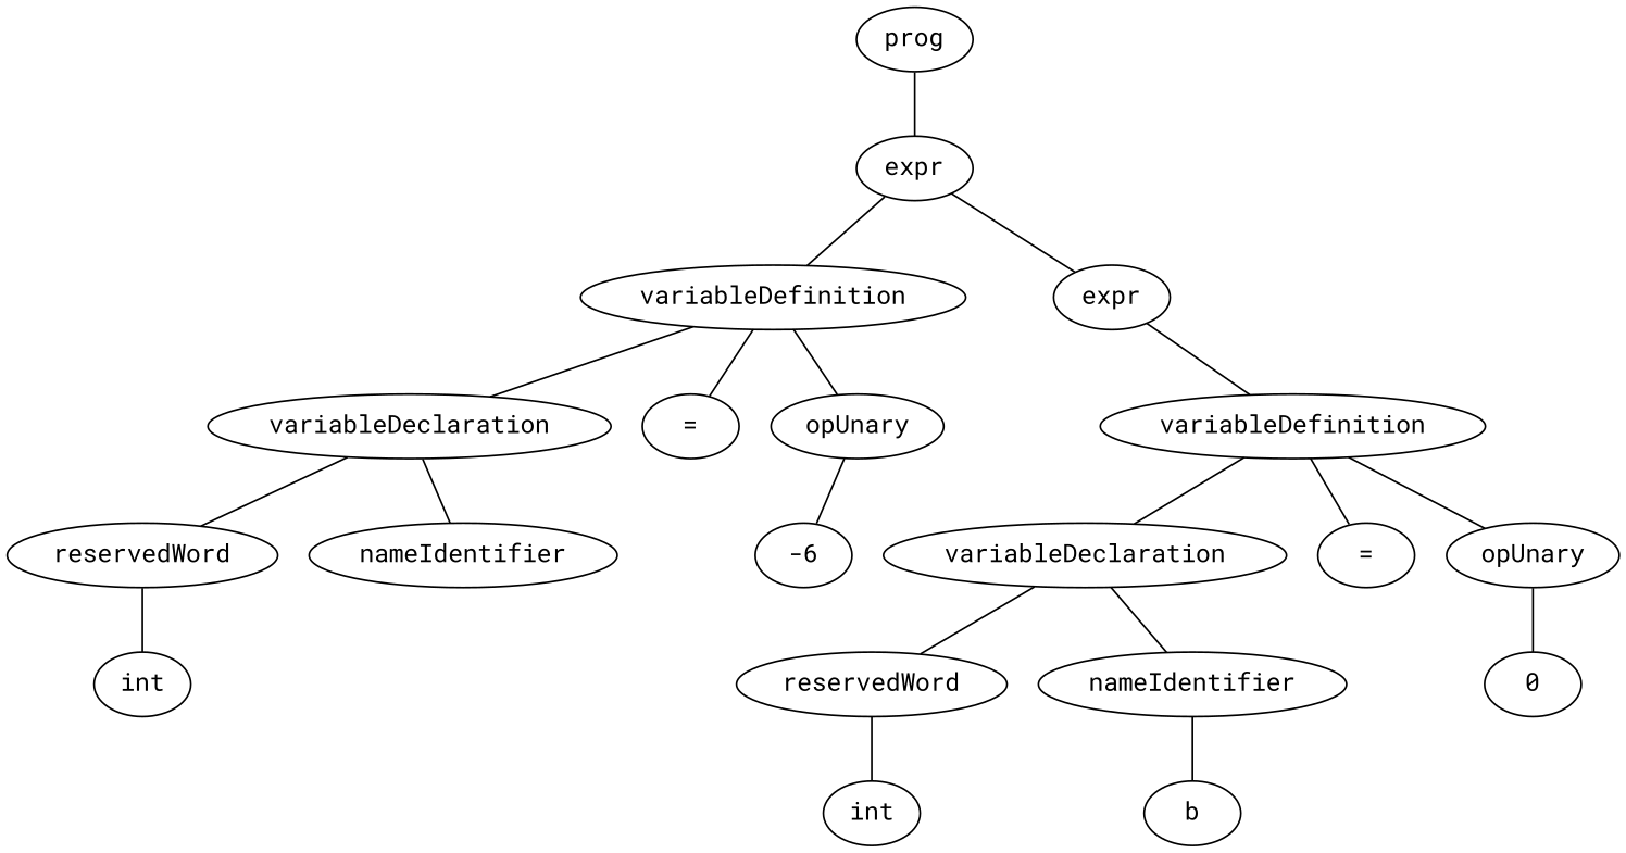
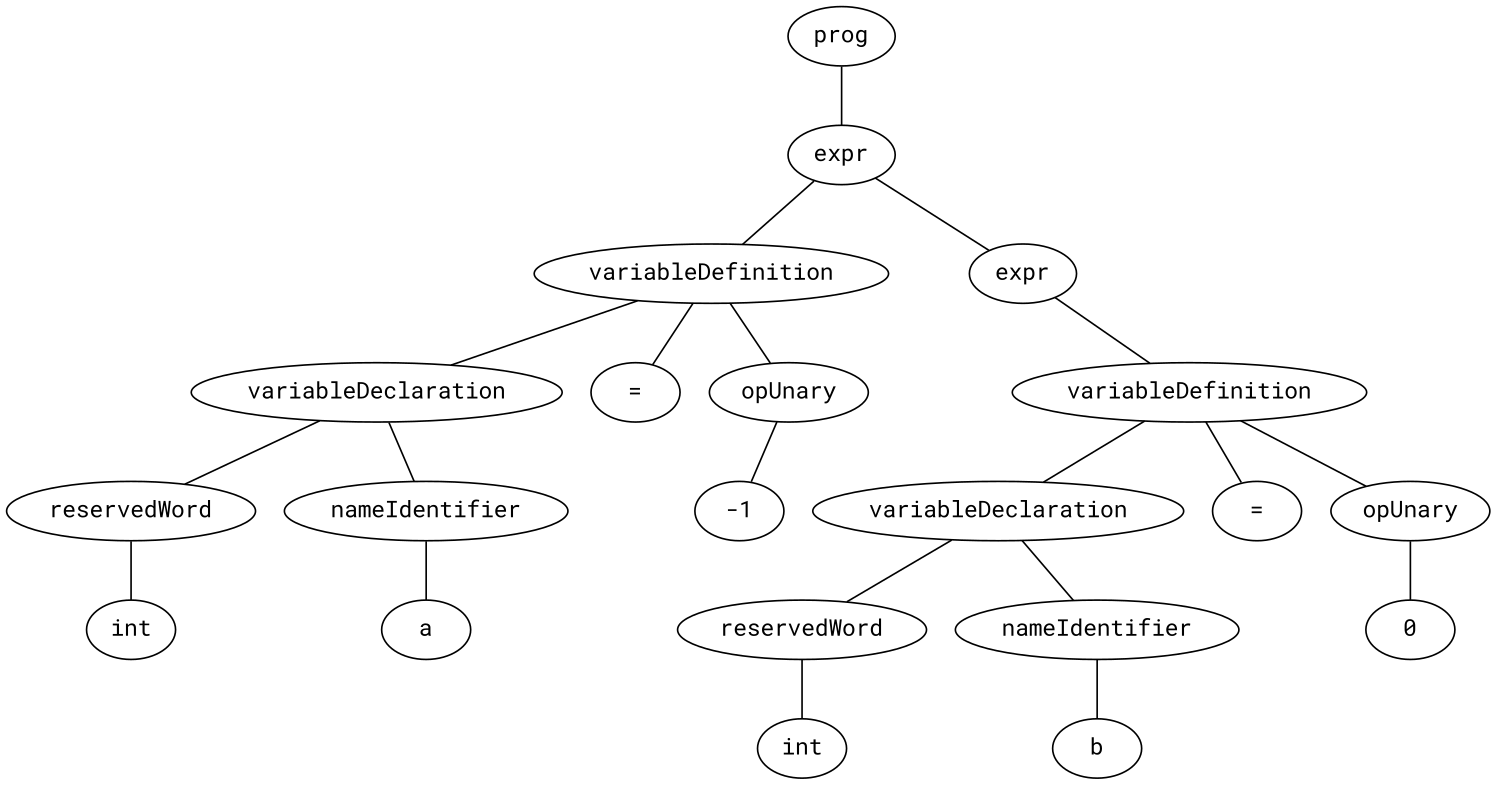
  graph {
    fontname="Roboto Mono"
    node [fontname="Roboto Mono"]
    edge [fontname="Roboto Mono"]
    n1 [label=prog]
    n2 [label=expr]
    n3 [label=variableDefinition]
    n4 [label=expr]
    n5 [label=variableDeclaration]
    n6 [label="="]
    n7 [label=opUnary]
    n8 [label=variableDefinition]
    n9 [label=reservedWord]
    n10 [label=nameIdentifier]
-   n11 [label=-6]
+   n11 [label=-1]
    n12 [label=int]
+   n13 [label=a]
    n14 [label=variableDeclaration]
    n15 [label="="]
    n16 [label=opUnary]
    n17 [label=reservedWord]
    n18 [label=nameIdentifier]
    n19 [label=0]
    n20 [label=int]
    n21 [label=b]
    n1 -- n2
    n2 -- n3
    n2 -- n4
    n3 -- n5
    n3 -- n6
    n3 -- n7
    n4 -- n8
    n5 -- n9
    n5 -- n10
    n7 -- n11
    n8 -- n14
    n8 -- n15
    n8 -- n16
    n9 -- n12
+   n10 -- n13
    n14 -- n17
    n14 -- n18
    n16 -- n19
    n17 -- n20
    n18 -- n21
  }
